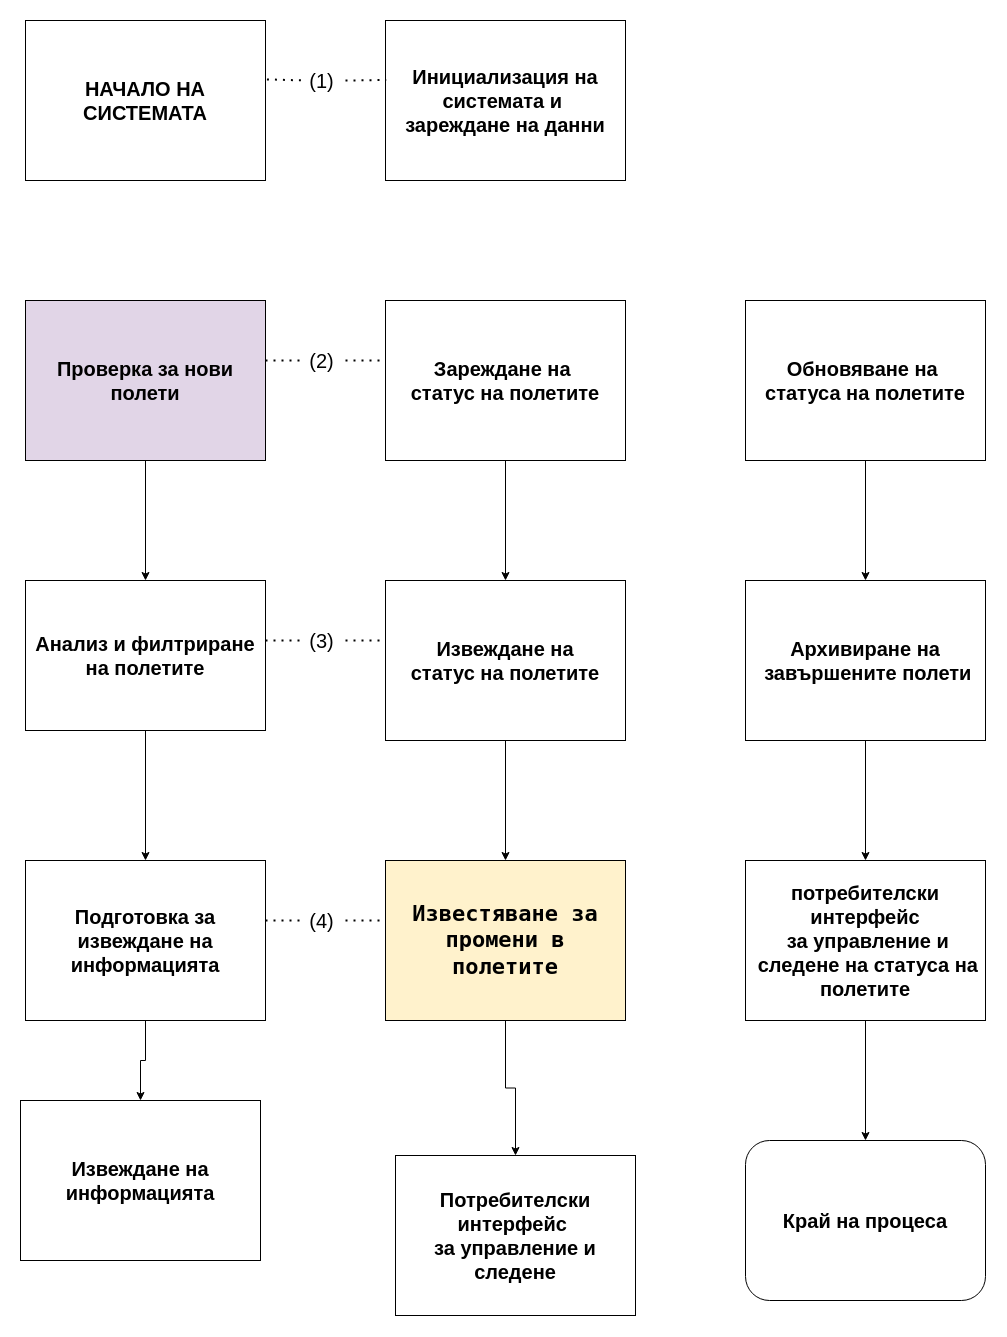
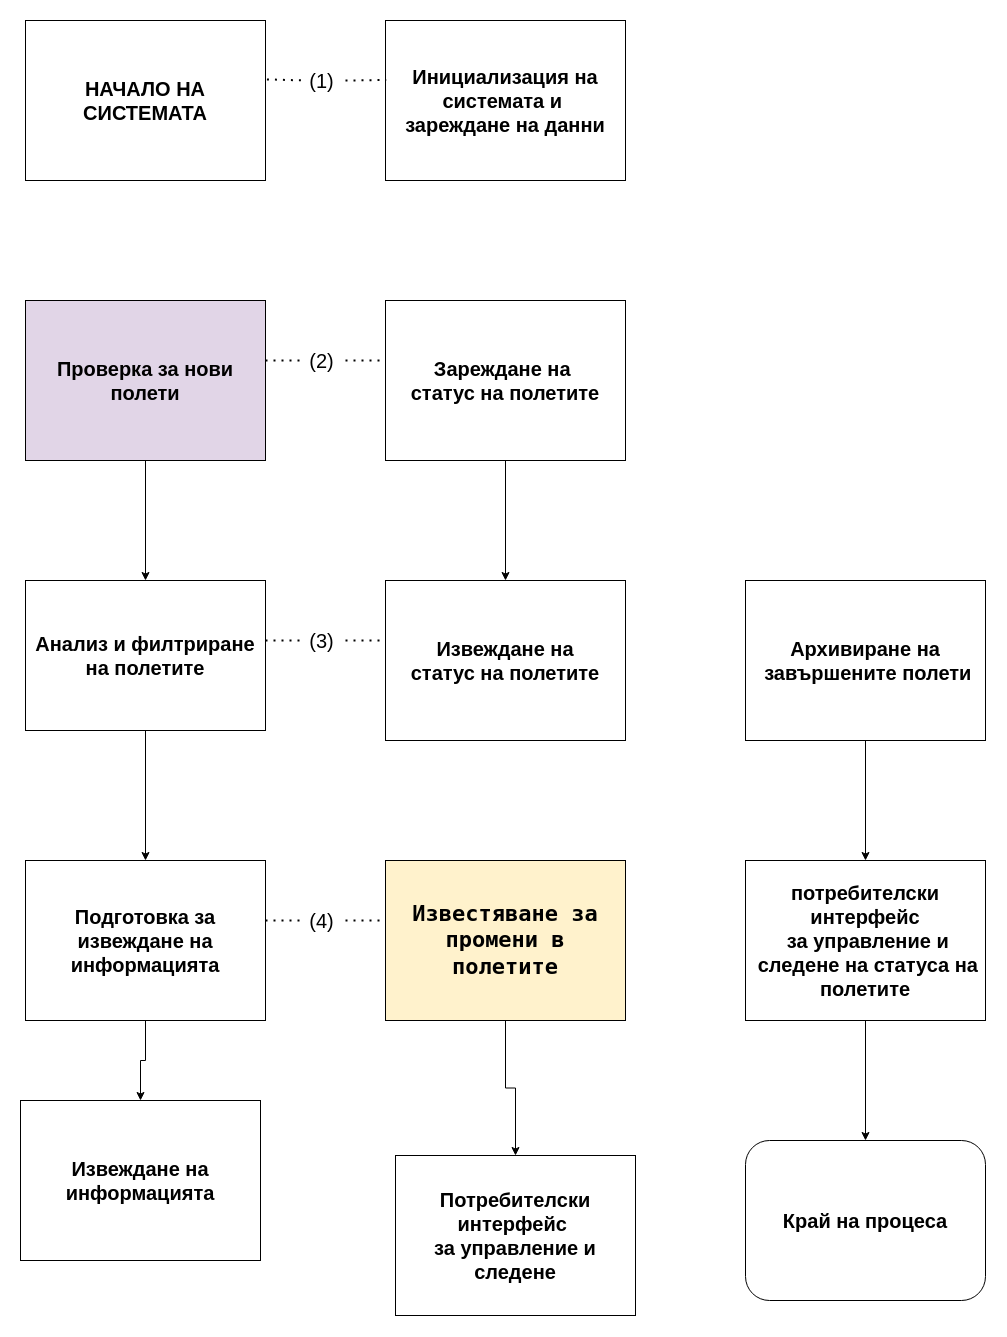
  <mxCell id="0" />
  <mxCell id="1" parent="0" />
  <mxCell id="2" value="&lt;font style=&quot;font-size: 20px;&quot;&gt;&lt;b&gt;НАЧАЛО НА СИСТЕМАТА&lt;/b&gt;&lt;/font&gt;" style="rounded=0;whiteSpace=wrap;html=1;" vertex="1" parent="1"><mxGeometry x="25" y="20" width="240" height="160" as="geometry" /></mxCell>
  <mxCell id="3" style="edgeStyle=orthogonalEdgeStyle;rounded=0;orthogonalLoop=1;jettySize=auto;html=1;exitX=0.5;exitY=1;exitDx=0;exitDy=0;" edge="1" parent="1" source="4" target="22"><mxGeometry relative="1" as="geometry" /></mxCell>
  <mxCell id="4" value="&lt;font style=&quot;font-size: 20px;&quot;&gt;&lt;b&gt;Проверка за нови полети &lt;/b&gt;&lt;/font&gt;" style="rounded=0;whiteSpace=wrap;html=1;fillColor=#e1d5e7;" vertex="1" parent="1"><mxGeometry x="25" y="300" width="240" height="160" as="geometry" /></mxCell>
  <mxCell id="5" style="edgeStyle=orthogonalEdgeStyle;rounded=0;orthogonalLoop=1;jettySize=auto;html=1;exitX=0.5;exitY=1;exitDx=0;exitDy=0;entryX=0.5;entryY=0;entryDx=0;entryDy=0;" edge="1" parent="1" source="6" target="7"><mxGeometry relative="1" as="geometry" /></mxCell>
  <mxCell id="6" value="&lt;font style=&quot;font-size: 20px;&quot;&gt;&lt;b&gt;Подготовка за извеждане на информацията &lt;/b&gt;&lt;/font&gt;" style="rounded=0;whiteSpace=wrap;html=1;" vertex="1" parent="1"><mxGeometry x="25" y="860" width="240" height="160" as="geometry" /></mxCell>
  <mxCell id="7" value="&lt;font style=&quot;font-size: 20px;&quot;&gt;&lt;b&gt;Извеждане на информацията &lt;/b&gt;&lt;/font&gt;" style="rounded=0;whiteSpace=wrap;html=1;" vertex="1" parent="1"><mxGeometry x="20" y="1100" width="240" height="160" as="geometry" /></mxCell>
  <mxCell id="8" value="&lt;div&gt;&lt;font style=&quot;font-size: 20px;&quot;&gt;&lt;b&gt;Инициализация на системата и&amp;nbsp;&lt;/b&gt;&lt;/font&gt;&lt;/div&gt;&lt;div&gt;&lt;font style=&quot;font-size: 20px;&quot;&gt;&lt;b&gt;зареждане на данни &lt;/b&gt;&lt;/font&gt;&lt;/div&gt;" style="rounded=0;whiteSpace=wrap;html=1;" vertex="1" parent="1"><mxGeometry x="385" y="20" width="240" height="160" as="geometry" /></mxCell>
  <mxCell id="9" style="edgeStyle=orthogonalEdgeStyle;rounded=0;orthogonalLoop=1;jettySize=auto;html=1;exitX=0.5;exitY=1;exitDx=0;exitDy=0;" edge="1" parent="1" source="10" target="12"><mxGeometry relative="1" as="geometry" /></mxCell>
  <mxCell id="10" value="&lt;div&gt;&lt;font style=&quot;font-size: 20px;&quot;&gt;&lt;b&gt;Зареждане на&amp;nbsp;&lt;/b&gt;&lt;/font&gt;&lt;/div&gt;&lt;div&gt;&lt;font style=&quot;font-size: 20px;&quot;&gt;&lt;b&gt;статус на полетите &lt;/b&gt;&lt;/font&gt;&lt;/div&gt;" style="rounded=0;whiteSpace=wrap;html=1;" vertex="1" parent="1"><mxGeometry x="385" y="300" width="240" height="160" as="geometry" /></mxCell>
- <mxCell id="11" style="edgeStyle=orthogonalEdgeStyle;rounded=0;orthogonalLoop=1;jettySize=auto;html=1;exitX=0.5;exitY=1;exitDx=0;exitDy=0;entryX=0.5;entryY=0;entryDx=0;entryDy=0;" edge="1" parent="1" source="12" target="14"><mxGeometry relative="1" as="geometry" /></mxCell>
  <mxCell id="12" value="&lt;div&gt;&lt;font style=&quot;font-size: 20px;&quot;&gt;&lt;b&gt;Извеждане на&lt;br&gt;&lt;/b&gt;&lt;/font&gt;&lt;/div&gt;&lt;div&gt;&lt;font style=&quot;font-size: 20px;&quot;&gt;&lt;b&gt;статус на полетите&lt;br&gt; &lt;/b&gt;&lt;/font&gt;&lt;/div&gt;" style="rounded=0;whiteSpace=wrap;html=1;" vertex="1" parent="1"><mxGeometry x="385" y="580" width="240" height="160" as="geometry" /></mxCell>
  <mxCell id="13" style="edgeStyle=orthogonalEdgeStyle;rounded=0;orthogonalLoop=1;jettySize=auto;html=1;exitX=0.5;exitY=1;exitDx=0;exitDy=0;" edge="1" parent="1" source="14" target="23"><mxGeometry relative="1" as="geometry" /></mxCell>
  <mxCell id="14" value="&lt;div style=&quot;font-size: 22px;&quot;&gt;&lt;b&gt;&lt;font style=&quot;font-size: 22px;&quot;&gt;&lt;code&gt;Известяване за промени в полетите&lt;/code&gt;&lt;/font&gt;&lt;/b&gt;&lt;/div&gt;&lt;div&gt;&lt;b&gt;&lt;code&gt;&lt;/code&gt;&lt;/b&gt;&lt;/div&gt;&lt;div&gt;&lt;code&gt;&lt;/code&gt;&lt;/div&gt;" style="rounded=0;whiteSpace=wrap;html=1;fillColor=#fff2cc;" vertex="1" parent="1"><mxGeometry x="385" y="860" width="240" height="160" as="geometry" /></mxCell>
- <mxCell id="15" style="edgeStyle=orthogonalEdgeStyle;rounded=0;orthogonalLoop=1;jettySize=auto;html=1;exitX=0.5;exitY=1;exitDx=0;exitDy=0;entryX=0.5;entryY=0;entryDx=0;entryDy=0;" edge="1" parent="1" source="16" target="18"><mxGeometry relative="1" as="geometry" /></mxCell>
- <mxCell id="16" value="&lt;div&gt;&lt;font style=&quot;font-size: 20px;&quot;&gt;&lt;b&gt;Обновяване на&amp;nbsp;&lt;/b&gt;&lt;/font&gt;&lt;/div&gt;&lt;div&gt;&lt;font style=&quot;font-size: 20px;&quot;&gt;&lt;b&gt;статуса на полетите &lt;/b&gt;&lt;/font&gt;&lt;/div&gt;" style="rounded=0;whiteSpace=wrap;html=1;" vertex="1" parent="1"><mxGeometry x="745" y="300" width="240" height="160" as="geometry" /></mxCell>
  <mxCell id="17" style="edgeStyle=orthogonalEdgeStyle;rounded=0;orthogonalLoop=1;jettySize=auto;html=1;exitX=0.5;exitY=1;exitDx=0;exitDy=0;" edge="1" parent="1" source="18" target="20"><mxGeometry relative="1" as="geometry" /></mxCell>
  <mxCell id="18" value="&lt;div style=&quot;font-size: 20px;&quot;&gt;&lt;b&gt;&lt;font style=&quot;font-size: 20px;&quot;&gt;Архивиране на&lt;/font&gt;&lt;/b&gt;&lt;/div&gt;&lt;div style=&quot;font-size: 20px;&quot;&gt;&lt;b&gt;&lt;font style=&quot;font-size: 20px;&quot;&gt;&amp;nbsp;завършените полети &lt;/font&gt;&lt;/b&gt;&lt;/div&gt;" style="rounded=0;whiteSpace=wrap;html=1;" vertex="1" parent="1"><mxGeometry x="745" y="580" width="240" height="160" as="geometry" /></mxCell>
  <mxCell id="19" style="edgeStyle=orthogonalEdgeStyle;rounded=0;orthogonalLoop=1;jettySize=auto;html=1;exitX=0.5;exitY=1;exitDx=0;exitDy=0;entryX=0.5;entryY=0;entryDx=0;entryDy=0;" edge="1" parent="1" source="20" target="24"><mxGeometry relative="1" as="geometry" /></mxCell>
  <mxCell id="20" value="&lt;div style=&quot;font-size: 20px;&quot;&gt;&lt;b&gt;&lt;font style=&quot;font-size: 20px;&quot;&gt;потребителски интерфейс&lt;/font&gt;&lt;/b&gt;&lt;/div&gt;&lt;div style=&quot;font-size: 20px;&quot;&gt;&lt;b&gt;&lt;font style=&quot;font-size: 20px;&quot;&gt;&amp;nbsp;за управление и&lt;/font&gt;&lt;/b&gt;&lt;/div&gt;&lt;div style=&quot;font-size: 20px;&quot;&gt;&lt;b&gt;&lt;font style=&quot;font-size: 20px;&quot;&gt;&amp;nbsp;следене на статуса на полетите&lt;/font&gt;&lt;/b&gt;&lt;/div&gt;" style="rounded=0;whiteSpace=wrap;html=1;" vertex="1" parent="1"><mxGeometry x="745" y="860" width="240" height="160" as="geometry" /></mxCell>
  <mxCell id="21" style="edgeStyle=orthogonalEdgeStyle;rounded=0;orthogonalLoop=1;jettySize=auto;html=1;exitX=0.5;exitY=1;exitDx=0;exitDy=0;entryX=0.5;entryY=0;entryDx=0;entryDy=0;" edge="1" parent="1" source="22" target="6"><mxGeometry relative="1" as="geometry" /></mxCell>
  <mxCell id="22" value="&lt;font style=&quot;font-size: 20px;&quot;&gt;&lt;b&gt;Анализ и филтриране на полетите &lt;/b&gt;&lt;/font&gt;" style="rounded=0;whiteSpace=wrap;html=1;" vertex="1" parent="1"><mxGeometry x="25" y="580" width="240" height="150" as="geometry" /></mxCell>
  <mxCell id="23" value="&lt;div style=&quot;font-size: 20px;&quot;&gt;&lt;b&gt;&lt;font style=&quot;font-size: 20px;&quot;&gt;Потребителски интерфейс&amp;nbsp;&lt;/font&gt;&lt;/b&gt;&lt;/div&gt;&lt;div style=&quot;font-size: 20px;&quot;&gt;&lt;b&gt;&lt;font style=&quot;font-size: 20px;&quot;&gt;за управление и следене &lt;/font&gt;&lt;/b&gt;&lt;/div&gt;" style="rounded=0;whiteSpace=wrap;html=1;" vertex="1" parent="1"><mxGeometry x="395" y="1155" width="240" height="160" as="geometry" /></mxCell>
  <mxCell id="24" value="&lt;font style=&quot;font-size: 20px;&quot;&gt;&lt;b&gt;Край на процеса&lt;br&gt;&lt;/b&gt;&lt;/font&gt;" style="whiteSpace=wrap;html=1;rounded=1;" vertex="1" parent="1"><mxGeometry x="745" y="1140" width="240" height="160" as="geometry" /></mxCell>
  <mxCell id="25" value="" style="endArrow=none;dashed=1;html=1;dashPattern=1 3;strokeWidth=2;rounded=0;exitX=1;exitY=0.5;exitDx=0;exitDy=0;" edge="1" parent="1"><mxGeometry width="50" height="50" relative="1" as="geometry"><mxPoint x="265" y="360" as="sourcePoint" /><mxPoint x="305" y="360" as="targetPoint" /></mxGeometry></mxCell>
  <mxCell id="26" value="" style="endArrow=none;dashed=1;html=1;dashPattern=1 3;strokeWidth=2;rounded=0;entryX=0;entryY=0.5;entryDx=0;entryDy=0;" edge="1" parent="1"><mxGeometry width="50" height="50" relative="1" as="geometry"><mxPoint x="345" y="360" as="sourcePoint" /><mxPoint x="385" y="360" as="targetPoint" /></mxGeometry></mxCell>
  <mxCell id="27" value="&lt;font style=&quot;font-size: 20px;&quot;&gt;(2)&lt;/font&gt;" style="text;html=1;align=center;verticalAlign=middle;resizable=0;points=[];autosize=1;strokeColor=none;fillColor=none;" vertex="1" parent="1"><mxGeometry x="296" y="340" width="50" height="40" as="geometry" /></mxCell>
  <mxCell id="28" value="" style="endArrow=none;dashed=1;html=1;dashPattern=1 3;strokeWidth=2;rounded=0;exitX=1;exitY=0.5;exitDx=0;exitDy=0;" edge="1" parent="1"><mxGeometry width="50" height="50" relative="1" as="geometry"><mxPoint x="265" y="640" as="sourcePoint" /><mxPoint x="305" y="640" as="targetPoint" /></mxGeometry></mxCell>
  <mxCell id="29" value="" style="endArrow=none;dashed=1;html=1;dashPattern=1 3;strokeWidth=2;rounded=0;entryX=0;entryY=0.5;entryDx=0;entryDy=0;" edge="1" parent="1"><mxGeometry width="50" height="50" relative="1" as="geometry"><mxPoint x="345" y="640" as="sourcePoint" /><mxPoint x="385" y="640" as="targetPoint" /></mxGeometry></mxCell>
  <mxCell id="30" value="&lt;font style=&quot;font-size: 20px;&quot;&gt;(3)&lt;/font&gt;" style="text;html=1;align=center;verticalAlign=middle;resizable=0;points=[];autosize=1;strokeColor=none;fillColor=none;" vertex="1" parent="1"><mxGeometry x="296" y="620" width="50" height="40" as="geometry" /></mxCell>
  <mxCell id="31" value="" style="endArrow=none;dashed=1;html=1;dashPattern=1 3;strokeWidth=2;rounded=0;exitX=1;exitY=0.5;exitDx=0;exitDy=0;" edge="1" parent="1"><mxGeometry width="50" height="50" relative="1" as="geometry"><mxPoint x="265" y="920" as="sourcePoint" /><mxPoint x="305" y="920" as="targetPoint" /></mxGeometry></mxCell>
  <mxCell id="32" value="" style="endArrow=none;dashed=1;html=1;dashPattern=1 3;strokeWidth=2;rounded=0;entryX=0;entryY=0.5;entryDx=0;entryDy=0;" edge="1" parent="1"><mxGeometry width="50" height="50" relative="1" as="geometry"><mxPoint x="345" y="920" as="sourcePoint" /><mxPoint x="385" y="920" as="targetPoint" /></mxGeometry></mxCell>
  <mxCell id="33" value="&lt;font style=&quot;font-size: 20px;&quot;&gt;(4)&lt;/font&gt;" style="text;html=1;align=center;verticalAlign=middle;resizable=0;points=[];autosize=1;strokeColor=none;fillColor=none;" vertex="1" parent="1"><mxGeometry x="296" y="900" width="50" height="40" as="geometry" /></mxCell>
  <mxCell id="34" value="" style="endArrow=none;dashed=1;html=1;dashPattern=1 3;strokeWidth=2;rounded=0;exitX=1.006;exitY=0.368;exitDx=0;exitDy=0;exitPerimeter=0;" edge="1" parent="1" source="2"><mxGeometry width="50" height="50" relative="1" as="geometry"><mxPoint x="715" y="550" as="sourcePoint" /><mxPoint x="305" y="80" as="targetPoint" /></mxGeometry></mxCell>
  <mxCell id="35" value="" style="endArrow=none;dashed=1;html=1;dashPattern=1 3;strokeWidth=2;rounded=0;entryX=0.003;entryY=0.372;entryDx=0;entryDy=0;entryPerimeter=0;" edge="1" parent="1" target="8"><mxGeometry width="50" height="50" relative="1" as="geometry"><mxPoint x="345" y="80" as="sourcePoint" /><mxPoint x="315" y="90" as="targetPoint" /></mxGeometry></mxCell>
  <mxCell id="36" value="&lt;font style=&quot;font-size: 20px;&quot;&gt;(1)&lt;/font&gt;" style="text;html=1;align=center;verticalAlign=middle;resizable=0;points=[];autosize=1;strokeColor=none;fillColor=none;" vertex="1" parent="1"><mxGeometry x="296" y="60" width="50" height="40" as="geometry" /></mxCell>
